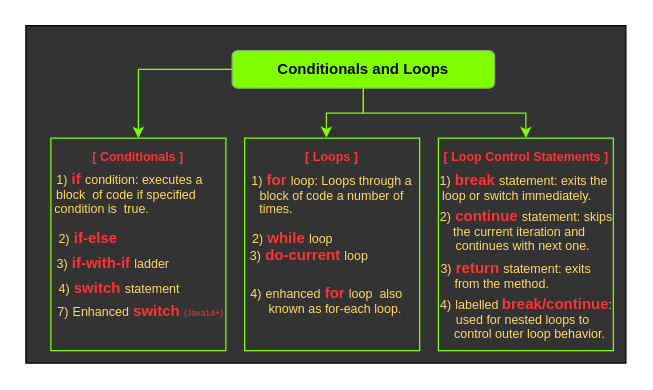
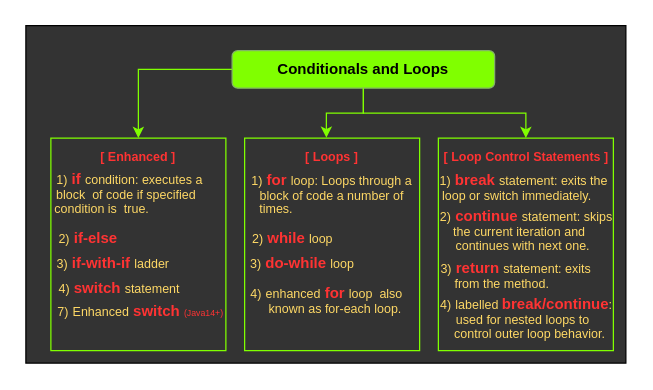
  <mxCell id="0" />
  <mxCell id="1" parent="0" />
  <mxCell id="2" value="" style="rounded=0;whiteSpace=wrap;html=1;movable=1;resizable=1;rotatable=1;deletable=1;editable=1;locked=0;connectable=1;fillColor=#333333;" parent="1" vertex="1"><mxGeometry width="480" height="270" as="geometry" x="20" y="20" /></mxCell>
  <mxCell id="3" style="edgeStyle=orthogonalEdgeStyle;rounded=0;orthogonalLoop=1;jettySize=auto;html=1;strokeColor=#80FF00;" parent="1" source="5" target="6" edge="1"><mxGeometry relative="1" as="geometry" /></mxCell>
  <mxCell id="4" style="edgeStyle=orthogonalEdgeStyle;rounded=0;orthogonalLoop=1;jettySize=auto;html=1;strokeColor=#80FF00;" parent="1" source="5" target="8" edge="1"><mxGeometry relative="1" as="geometry" /></mxCell>
  <mxCell id="5" value="&lt;b&gt;&lt;font style=&quot;color: rgb(0, 0, 0);&quot;&gt;Conditionals and Loops&lt;/font&gt;&lt;/b&gt;" style="rounded=1;whiteSpace=wrap;html=1;fillColor=#80FF00;strokeColor=#82b366;" parent="1" vertex="1"><mxGeometry x="185" y="40" width="210" height="30" as="geometry" /></mxCell>
  <mxCell id="6" value="" style="rounded=0;whiteSpace=wrap;html=1;fillColor=#333333;strokeColor=#80FF00;gradientColor=#333333;" parent="1" vertex="1"><mxGeometry x="40" y="110" width="140" height="170" as="geometry" /></mxCell>
  <mxCell id="7" value="" style="rounded=0;whiteSpace=wrap;html=1;fillColor=#333333;strokeColor=#80FF00;gradientColor=none;" parent="1" vertex="1"><mxGeometry x="195" y="110" width="140" height="170" as="geometry" /></mxCell>
  <mxCell id="8" value="" style="rounded=0;whiteSpace=wrap;html=1;fillColor=#333333;strokeColor=#80FF00;fontColor=#000000;" parent="1" vertex="1"><mxGeometry x="350" y="110" width="140" height="170" as="geometry" /></mxCell>
  <mxCell id="9" style="edgeStyle=orthogonalEdgeStyle;rounded=0;orthogonalLoop=1;jettySize=auto;html=1;entryX=0.467;entryY=-0.002;entryDx=0;entryDy=0;entryPerimeter=0;strokeColor=#80FF00;" parent="1" source="5" target="7" edge="1"><mxGeometry relative="1" as="geometry"><mxPoint x="260" y="100" as="targetPoint" /></mxGeometry></mxCell>
- <mxCell id="10" value="&lt;b&gt;&lt;font style=&quot;color: rgb(255, 51, 51); font-size: 10px;&quot;&gt;[ Conditionals ]&lt;/font&gt;&lt;/b&gt;" style="text;html=1;align=center;verticalAlign=middle;whiteSpace=wrap;rounded=0;" parent="1" vertex="1"><mxGeometry x="65" y="110" width="90" height="30" as="geometry" /></mxCell>
+ <mxCell id="10" value="&lt;b&gt;&lt;font style=&quot;color: rgb(255, 51, 51); font-size: 10px;&quot;&gt;[ Enhanced ]&lt;/font&gt;&lt;/b&gt;" style="text;html=1;align=center;verticalAlign=middle;whiteSpace=wrap;rounded=0;" parent="1" vertex="1"><mxGeometry x="65" y="110" width="90" height="30" as="geometry" /></mxCell>
  <mxCell id="11" value="&lt;div style=&quot;line-height: 90%;&quot;&gt;&lt;font&gt;&lt;font&gt;&lt;font style=&quot;font-size: 10px; color: rgb(255, 217, 102);&quot;&gt;1)&lt;/font&gt;&lt;b style=&quot;color: light-dark(rgb(255, 51, 51), rgb(255, 119, 119));&quot;&gt; if &lt;/b&gt;&lt;/font&gt;&lt;font style=&quot;color: light-dark(rgb(255, 217, 102), rgb(84, 51, 0)); font-size: 10px; line-height: 90%;&quot;&gt;condition: executes a&amp;nbsp; &amp;nbsp; &amp;nbsp; &amp;nbsp; block&amp;nbsp; of code if specified&amp;nbsp; &amp;nbsp; &amp;nbsp; &amp;nbsp; &amp;nbsp; condition is&amp;nbsp; true.&amp;nbsp; &amp;nbsp; &amp;nbsp; &amp;nbsp; &amp;nbsp; &amp;nbsp; &amp;nbsp; &amp;nbsp; &amp;nbsp; &amp;nbsp; &amp;nbsp; &amp;nbsp; &amp;nbsp; &amp;nbsp; &amp;nbsp; &amp;nbsp; &amp;nbsp;&amp;nbsp;&lt;/font&gt;&lt;/font&gt;&lt;/div&gt;" style="text;html=1;align=center;verticalAlign=middle;whiteSpace=wrap;rounded=0;" parent="1" vertex="1"><mxGeometry x="40" y="130" width="146.25" height="60" as="geometry" /></mxCell>
  <mxCell id="12" value="&lt;div style=&quot;line-height: 90%;&quot;&gt;&lt;font&gt;&lt;font style=&quot;background-color: transparent; font-size: 10px; color: rgb(255, 217, 102);&quot;&gt;2)&lt;/font&gt;&lt;b style=&quot;background-color: transparent; color: light-dark(rgb(255, 51, 51), rgb(255, 119, 119));&quot;&gt;&amp;nbsp;&lt;/b&gt;&lt;b style=&quot;&quot;&gt;&lt;font style=&quot;color: rgb(255, 51, 51);&quot;&gt;if-else&lt;/font&gt;&lt;/b&gt;&lt;/font&gt;&lt;/div&gt;" style="text;html=1;align=center;verticalAlign=middle;whiteSpace=wrap;rounded=0;" parent="1" vertex="1"><mxGeometry x="40" y="180" width="60" height="20" as="geometry" /></mxCell>
  <mxCell id="13" value="&lt;div style=&quot;line-height: 90%;&quot;&gt;&lt;font&gt;&lt;font style=&quot;background-color: transparent; font-size: 10px; color: rgb(255, 217, 102);&quot;&gt;3)&lt;/font&gt;&lt;b style=&quot;background-color: transparent; color: light-dark(rgb(255, 51, 51), rgb(255, 119, 119));&quot;&gt;&amp;nbsp;&lt;/b&gt;&lt;font style=&quot;font-weight: bold; color: rgb(255, 51, 51);&quot;&gt;if-with-if &lt;/font&gt;&lt;font style=&quot;color: rgb(255, 217, 102); font-size: 10px;&quot;&gt;ladder&lt;/font&gt;&lt;/font&gt;&lt;/div&gt;" style="text;html=1;align=center;verticalAlign=middle;whiteSpace=wrap;rounded=0;" parent="1" vertex="1"><mxGeometry x="30" y="200" width="120" height="20" as="geometry" /></mxCell>
  <mxCell id="14" value="&lt;div style=&quot;line-height: 90%;&quot;&gt;&lt;font&gt;&lt;font style=&quot;background-color: transparent; font-size: 10px; color: rgb(255, 217, 102);&quot;&gt;4)&lt;/font&gt;&lt;b style=&quot;background-color: transparent; color: light-dark(rgb(255, 51, 51), rgb(255, 119, 119));&quot;&gt;&amp;nbsp;switch&lt;/b&gt;&lt;font style=&quot;font-weight: bold; color: rgb(255, 51, 51);&quot;&gt;&amp;nbsp;&lt;/font&gt;&lt;font style=&quot;font-size: 10px; color: rgb(255, 217, 102);&quot;&gt;statement&lt;/font&gt;&lt;/font&gt;&lt;/div&gt;" style="text;html=1;align=center;verticalAlign=middle;whiteSpace=wrap;rounded=0;" parent="1" vertex="1"><mxGeometry x="35" y="220" width="120" height="20" as="geometry" /></mxCell>
  <mxCell id="15" value="&lt;div style=&quot;line-height: 90%;&quot;&gt;&lt;font&gt;&lt;font style=&quot;background-color: transparent; font-size: 10px; color: rgb(255, 217, 102);&quot;&gt;&amp;nbsp; &amp;nbsp; &amp;nbsp;7)&lt;/font&gt;&lt;span style=&quot;background-color: transparent;&quot;&gt;&lt;font style=&quot;&quot;&gt;&lt;b style=&quot;color: light-dark(rgb(255, 51, 51), rgb(255, 119, 119));&quot;&gt;&amp;nbsp;&lt;/b&gt;&lt;font style=&quot;&quot;&gt;&lt;font style=&quot;font-size: 10px; color: light-dark(rgb(255, 217, 102), rgb(255, 119, 119));&quot;&gt;Enhanced&lt;/font&gt;&lt;font&gt; &lt;/font&gt;&lt;/font&gt;&lt;b style=&quot;color: light-dark(rgb(255, 51, 51), rgb(255, 119, 119));&quot;&gt;&lt;font&gt;switch&lt;/font&gt;&lt;/b&gt;&lt;/font&gt;&lt;/span&gt;&lt;font style=&quot;font-weight: bold; color: rgb(255, 51, 51);&quot;&gt;&amp;nbsp;&lt;/font&gt;&lt;font color=&quot;#ffd966&quot; style=&quot;font-size: 7px; color: rgb(255, 51, 51);&quot;&gt;(Java14+)&lt;/font&gt;&lt;/font&gt;&lt;/div&gt;" style="text;html=1;align=center;verticalAlign=middle;whiteSpace=wrap;rounded=0;" parent="1" vertex="1"><mxGeometry x="30" y="240" width="150" height="20" as="geometry" /></mxCell>
  <mxCell id="16" value="&lt;b&gt;&lt;font style=&quot;color: rgb(255, 51, 51); font-size: 10px;&quot;&gt;[ Loops ]&lt;/font&gt;&lt;/b&gt;" style="text;html=1;align=center;verticalAlign=middle;whiteSpace=wrap;rounded=0;" parent="1" vertex="1"><mxGeometry x="220" y="110" width="90" height="30" as="geometry" /></mxCell>
  <mxCell id="17" value="&lt;div style=&quot;line-height: 90%;&quot;&gt;&lt;font&gt;&lt;font&gt;&lt;font style=&quot;font-size: 10px; color: rgb(255, 217, 102);&quot;&gt;1)&lt;/font&gt;&lt;b style=&quot;color: light-dark(rgb(255, 51, 51), rgb(255, 119, 119));&quot;&gt;&amp;nbsp;for &lt;/b&gt;&lt;font style=&quot;font-size: 10px; color: light-dark(rgb(255, 217, 102), rgb(255, 119, 119));&quot;&gt;loop&lt;/font&gt;&lt;/font&gt;&lt;font style=&quot;color: light-dark(rgb(255, 217, 102), rgb(84, 51, 0)); font-size: 10px; line-height: 90%;&quot;&gt;: Loops through a block of code a number of times.&amp;nbsp; &amp;nbsp; &amp;nbsp; &amp;nbsp; &amp;nbsp; &amp;nbsp; &amp;nbsp; &amp;nbsp; &amp;nbsp; &amp;nbsp; &amp;nbsp; &amp;nbsp; &amp;nbsp; &amp;nbsp; &amp;nbsp; &amp;nbsp;&amp;nbsp;&lt;/font&gt;&lt;/font&gt;&lt;/div&gt;" style="text;html=1;align=center;verticalAlign=middle;whiteSpace=wrap;rounded=0;" parent="1" vertex="1"><mxGeometry x="191.88" y="125" width="146.25" height="60" as="geometry" /></mxCell>
  <mxCell id="18" value="&lt;div style=&quot;line-height: 90%;&quot;&gt;&lt;font&gt;&lt;font&gt;&lt;font style=&quot;font-size: 10px; color: rgb(255, 217, 102);&quot;&gt;2)&lt;/font&gt;&lt;b style=&quot;color: light-dark(rgb(255, 51, 51), rgb(255, 119, 119));&quot;&gt;&amp;nbsp;while&amp;nbsp;&lt;/b&gt;&lt;font style=&quot;font-size: 10px; color: light-dark(rgb(255, 217, 102), rgb(255, 119, 119));&quot;&gt;loop&lt;/font&gt;&lt;/font&gt;&lt;font style=&quot;color: light-dark(rgb(255, 217, 102), rgb(84, 51, 0)); font-size: 10px; line-height: 90%;&quot;&gt;&amp;nbsp; &amp;nbsp; &amp;nbsp; &amp;nbsp; &amp;nbsp; &amp;nbsp; &amp;nbsp; &amp;nbsp; &amp;nbsp; &amp;nbsp;&lt;/font&gt;&lt;/font&gt;&lt;/div&gt;" style="text;html=1;align=center;verticalAlign=middle;whiteSpace=wrap;rounded=0;" parent="1" vertex="1"><mxGeometry x="187" y="160" width="146.25" height="60" as="geometry" /></mxCell>
- <mxCell id="19" value="&lt;div style=&quot;line-height: 90%;&quot;&gt;&lt;font&gt;&lt;font&gt;&lt;font style=&quot;font-size: 10px; color: rgb(255, 217, 102);&quot;&gt;&amp;nbsp; 3)&lt;/font&gt;&lt;b style=&quot;color: light-dark(rgb(255, 51, 51), rgb(255, 119, 119));&quot;&gt;&amp;nbsp;do-current&amp;nbsp;&lt;/b&gt;&lt;font style=&quot;font-size: 10px; color: light-dark(rgb(255, 217, 102), rgb(255, 119, 119));&quot;&gt;loop&lt;/font&gt;&lt;/font&gt;&lt;font style=&quot;color: light-dark(rgb(255, 217, 102), rgb(84, 51, 0)); font-size: 10px; line-height: 90%;&quot;&gt;&amp;nbsp; &amp;nbsp; &amp;nbsp; &amp;nbsp; &amp;nbsp; &amp;nbsp; &amp;nbsp; &amp;nbsp; &amp;nbsp; &amp;nbsp;&lt;/font&gt;&lt;/font&gt;&lt;/div&gt;" style="text;html=1;align=center;verticalAlign=middle;whiteSpace=wrap;rounded=0;" parent="1" vertex="1"><mxGeometry x="191.88" y="185" width="146.25" height="50" as="geometry" /></mxCell>
+ <mxCell id="19" value="&lt;div style=&quot;line-height: 90%;&quot;&gt;&lt;font&gt;&lt;font&gt;&lt;font style=&quot;font-size: 10px; color: rgb(255, 217, 102);&quot;&gt;&amp;nbsp; 3)&lt;/font&gt;&lt;b style=&quot;color: light-dark(rgb(255, 51, 51), rgb(255, 119, 119));&quot;&gt;&amp;nbsp;do-while&amp;nbsp;&lt;/b&gt;&lt;font style=&quot;font-size: 10px; color: light-dark(rgb(255, 217, 102), rgb(255, 119, 119));&quot;&gt;loop&lt;/font&gt;&lt;/font&gt;&lt;font style=&quot;color: light-dark(rgb(255, 217, 102), rgb(84, 51, 0)); font-size: 10px; line-height: 90%;&quot;&gt;&amp;nbsp; &amp;nbsp; &amp;nbsp; &amp;nbsp; &amp;nbsp; &amp;nbsp; &amp;nbsp; &amp;nbsp; &amp;nbsp; &amp;nbsp;&lt;/font&gt;&lt;/font&gt;&lt;/div&gt;" style="text;html=1;align=center;verticalAlign=middle;whiteSpace=wrap;rounded=0;" parent="1" vertex="1"><mxGeometry x="191.88" y="185" width="146.25" height="50" as="geometry" /></mxCell>
  <mxCell id="20" value="&lt;div style=&quot;line-height: 90%;&quot;&gt;&lt;font&gt;&lt;font&gt;&lt;font style=&quot;font-size: 10px; color: rgb(255, 217, 102);&quot;&gt;&amp;nbsp; 4)&lt;/font&gt;&lt;b style=&quot;color: light-dark(rgb(255, 51, 51), rgb(255, 119, 119));&quot;&gt;&amp;nbsp;&lt;/b&gt;&lt;font style=&quot;font-size: 10px; color: light-dark(rgb(255, 217, 102), rgb(255, 119, 119));&quot;&gt;enhanced&lt;/font&gt;&lt;b style=&quot;color: light-dark(rgb(255, 51, 51), rgb(255, 119, 119));&quot;&gt;&amp;nbsp;for&amp;nbsp;&lt;/b&gt;&lt;font style=&quot;font-size: 10px; color: light-dark(rgb(255, 217, 102), rgb(255, 119, 119));&quot;&gt;loop&lt;/font&gt;&lt;/font&gt;&lt;font style=&quot;color: light-dark(rgb(255, 217, 102), rgb(84, 51, 0)); font-size: 10px; line-height: 90%;&quot;&gt;&amp;nbsp; also&amp;nbsp; &amp;nbsp; &amp;nbsp; &amp;nbsp; &amp;nbsp; &amp;nbsp; &amp;nbsp;known as for-each loop.&amp;nbsp; &amp;nbsp; &amp;nbsp; &amp;nbsp; &amp;nbsp; &amp;nbsp; &amp;nbsp; &amp;nbsp; &amp;nbsp; &amp;nbsp; &amp;nbsp; &amp;nbsp;&lt;/font&gt;&lt;/font&gt;&lt;/div&gt;" style="text;html=1;align=center;verticalAlign=middle;whiteSpace=wrap;rounded=0;" parent="1" vertex="1"><mxGeometry x="191.88" y="230" width="146.25" height="30" as="geometry" /></mxCell>
  <mxCell id="21" value="&lt;b&gt;&lt;font style=&quot;color: rgb(255, 51, 51); font-size: 10px;&quot;&gt;[ Loop Control Statements ]&lt;/font&gt;&lt;/b&gt;" style="text;html=1;align=center;verticalAlign=middle;whiteSpace=wrap;rounded=0;" vertex="1" parent="1"><mxGeometry x="342.5" y="110" width="155" height="30" as="geometry" /></mxCell>
  <mxCell id="22" value="&lt;div style=&quot;line-height: 90%;&quot;&gt;&lt;font&gt;&lt;font&gt;&lt;font style=&quot;font-size: 10px; color: rgb(255, 217, 102);&quot;&gt;1)&lt;/font&gt;&lt;b style=&quot;color: light-dark(rgb(255, 51, 51), rgb(255, 119, 119));&quot;&gt;&amp;nbsp;break &lt;/b&gt;&lt;font style=&quot;font-size: 10px; color: light-dark(rgb(255, 217, 102), rgb(255, 119, 119));&quot;&gt;statement&lt;/font&gt;&lt;/font&gt;&lt;font style=&quot;color: light-dark(rgb(255, 217, 102), rgb(84, 51, 0)); font-size: 10px; line-height: 90%;&quot;&gt;: exits the&amp;nbsp;&lt;br&gt;&amp;nbsp; &amp;nbsp; loop or switch immediately.&amp;nbsp; &amp;nbsp; &amp;nbsp; &amp;nbsp; &amp;nbsp; &amp;nbsp; &amp;nbsp; &amp;nbsp; &amp;nbsp; &amp;nbsp; &amp;nbsp; &amp;nbsp; &amp;nbsp;&amp;nbsp;&lt;/font&gt;&lt;/font&gt;&lt;/div&gt;" style="text;html=1;align=center;verticalAlign=middle;whiteSpace=wrap;rounded=0;" vertex="1" parent="1"><mxGeometry x="340" y="125" width="160" height="60" as="geometry" /></mxCell>
  <mxCell id="23" value="&lt;div style=&quot;line-height: 90%;&quot;&gt;&lt;font&gt;&lt;font&gt;&lt;font style=&quot;font-size: 10px; color: rgb(255, 217, 102);&quot;&gt;2)&lt;/font&gt;&lt;b style=&quot;color: light-dark(rgb(255, 51, 51), rgb(255, 119, 119));&quot;&gt;&amp;nbsp;continue&amp;nbsp;&lt;/b&gt;&lt;font style=&quot;font-size: 10px; color: light-dark(rgb(255, 217, 102), rgb(255, 119, 119));&quot;&gt;statement&lt;/font&gt;&lt;/font&gt;&lt;font style=&quot;color: light-dark(rgb(255, 217, 102), rgb(84, 51, 0)); font-size: 10px; line-height: 90%;&quot;&gt;: skips&amp;nbsp; &amp;nbsp; &amp;nbsp; the current iteration and&amp;nbsp; &amp;nbsp; &amp;nbsp; &amp;nbsp; &amp;nbsp; &amp;nbsp; &amp;nbsp; continues with next one.&amp;nbsp; &amp;nbsp; &amp;nbsp; &amp;nbsp; &amp;nbsp; &amp;nbsp; &amp;nbsp; &amp;nbsp; &amp;nbsp; &amp;nbsp; &amp;nbsp; &amp;nbsp; &amp;nbsp;&amp;nbsp;&lt;/font&gt;&lt;/font&gt;&lt;/div&gt;" style="text;html=1;align=center;verticalAlign=middle;whiteSpace=wrap;rounded=0;" vertex="1" parent="1"><mxGeometry x="350" y="160" width="143.75" height="60" as="geometry" /></mxCell>
  <mxCell id="24" value="&lt;div style=&quot;line-height: 90%;&quot;&gt;&lt;font&gt;&lt;font&gt;&lt;font style=&quot;font-size: 10px; color: rgb(255, 217, 102);&quot;&gt;3)&lt;/font&gt;&lt;b style=&quot;color: light-dark(rgb(255, 51, 51), rgb(255, 119, 119));&quot;&gt;&amp;nbsp;return&amp;nbsp;&lt;/b&gt;&lt;font style=&quot;font-size: 10px; color: light-dark(rgb(255, 217, 102), rgb(255, 119, 119));&quot;&gt;statement&lt;/font&gt;&lt;/font&gt;&lt;font style=&quot;color: light-dark(rgb(255, 217, 102), rgb(84, 51, 0)); font-size: 10px; line-height: 90%;&quot;&gt;: exits&amp;nbsp; &amp;nbsp; &amp;nbsp; &amp;nbsp; &amp;nbsp; &amp;nbsp; from the method.&amp;nbsp; &amp;nbsp; &amp;nbsp; &amp;nbsp; &amp;nbsp; &amp;nbsp; &amp;nbsp; &amp;nbsp; &amp;nbsp; &amp;nbsp; &amp;nbsp; &amp;nbsp; &amp;nbsp;&amp;nbsp;&lt;/font&gt;&lt;/font&gt;&lt;/div&gt;" style="text;html=1;align=center;verticalAlign=middle;whiteSpace=wrap;rounded=0;" vertex="1" parent="1"><mxGeometry x="350" y="200" width="143.75" height="50" as="geometry" /></mxCell>
  <mxCell id="25" value="&lt;div style=&quot;line-height: 90%;&quot;&gt;&lt;font&gt;&lt;font&gt;&lt;font style=&quot;font-size: 10px; color: rgb(255, 217, 102);&quot;&gt;4)&lt;/font&gt;&lt;b style=&quot;color: light-dark(rgb(255, 51, 51), rgb(255, 119, 119));&quot;&gt;&amp;nbsp;&lt;/b&gt;&lt;font style=&quot;font-size: 10px; color: light-dark(rgb(255, 217, 102), rgb(255, 119, 119));&quot;&gt;labelled &lt;/font&gt;&lt;b style=&quot;color: light-dark(rgb(255, 51, 51), rgb(255, 119, 119));&quot;&gt;break/continue&lt;/b&gt;&lt;/font&gt;&lt;font style=&quot;color: light-dark(rgb(255, 217, 102), rgb(84, 51, 0)); font-size: 10px; line-height: 90%;&quot;&gt;:&amp;nbsp; &amp;nbsp; &amp;nbsp; used for nested loops to&amp;nbsp; &amp;nbsp; &amp;nbsp; &amp;nbsp; &amp;nbsp; &amp;nbsp; control outer loop behavior.&amp;nbsp; &amp;nbsp; &amp;nbsp; &amp;nbsp; &amp;nbsp; &amp;nbsp; &amp;nbsp; &amp;nbsp; &amp;nbsp; &amp;nbsp; &amp;nbsp; &amp;nbsp; &amp;nbsp;&amp;nbsp;&lt;/font&gt;&lt;/font&gt;&lt;/div&gt;" style="text;html=1;align=center;verticalAlign=middle;whiteSpace=wrap;rounded=0;" vertex="1" parent="1"><mxGeometry x="350" y="230" width="143.75" height="60" as="geometry" /></mxCell>
